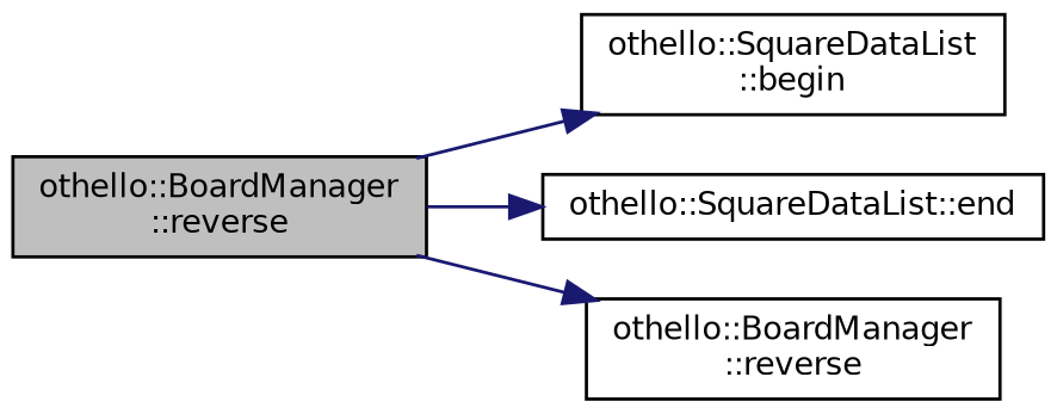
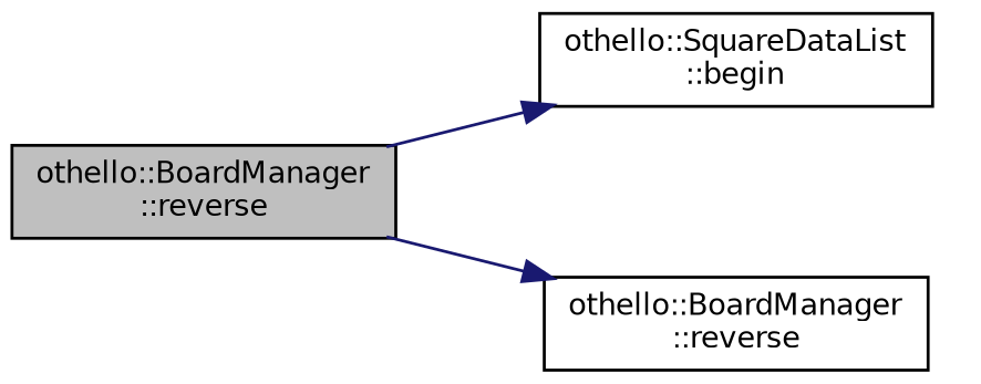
  digraph {
    rankdir=LR
    node [color=black fillcolor=white fontname=Helvetica fontsize=10 shape=record style=filled]
    edge [color=midnightblue fontname=Helvetica fontsize=10 labelfontname=Helvetica labelfontsize=10 style=solid]
    n1 [fillcolor=grey75 fontcolor=black height=0.2 label="othello::BoardManager\l::reverse" width=0.4]
    n2 [height=0.2 label="othello::SquareDataList\l::begin" width=0.4]
-   n3 [height=0.2 label="othello::SquareDataList::end" width=0.4]
    n4 [height=0.2 label="othello::BoardManager\l::reverse" width=0.4]
    n1 -> n2
-   n1 -> n3
    n1 -> n4
  }
